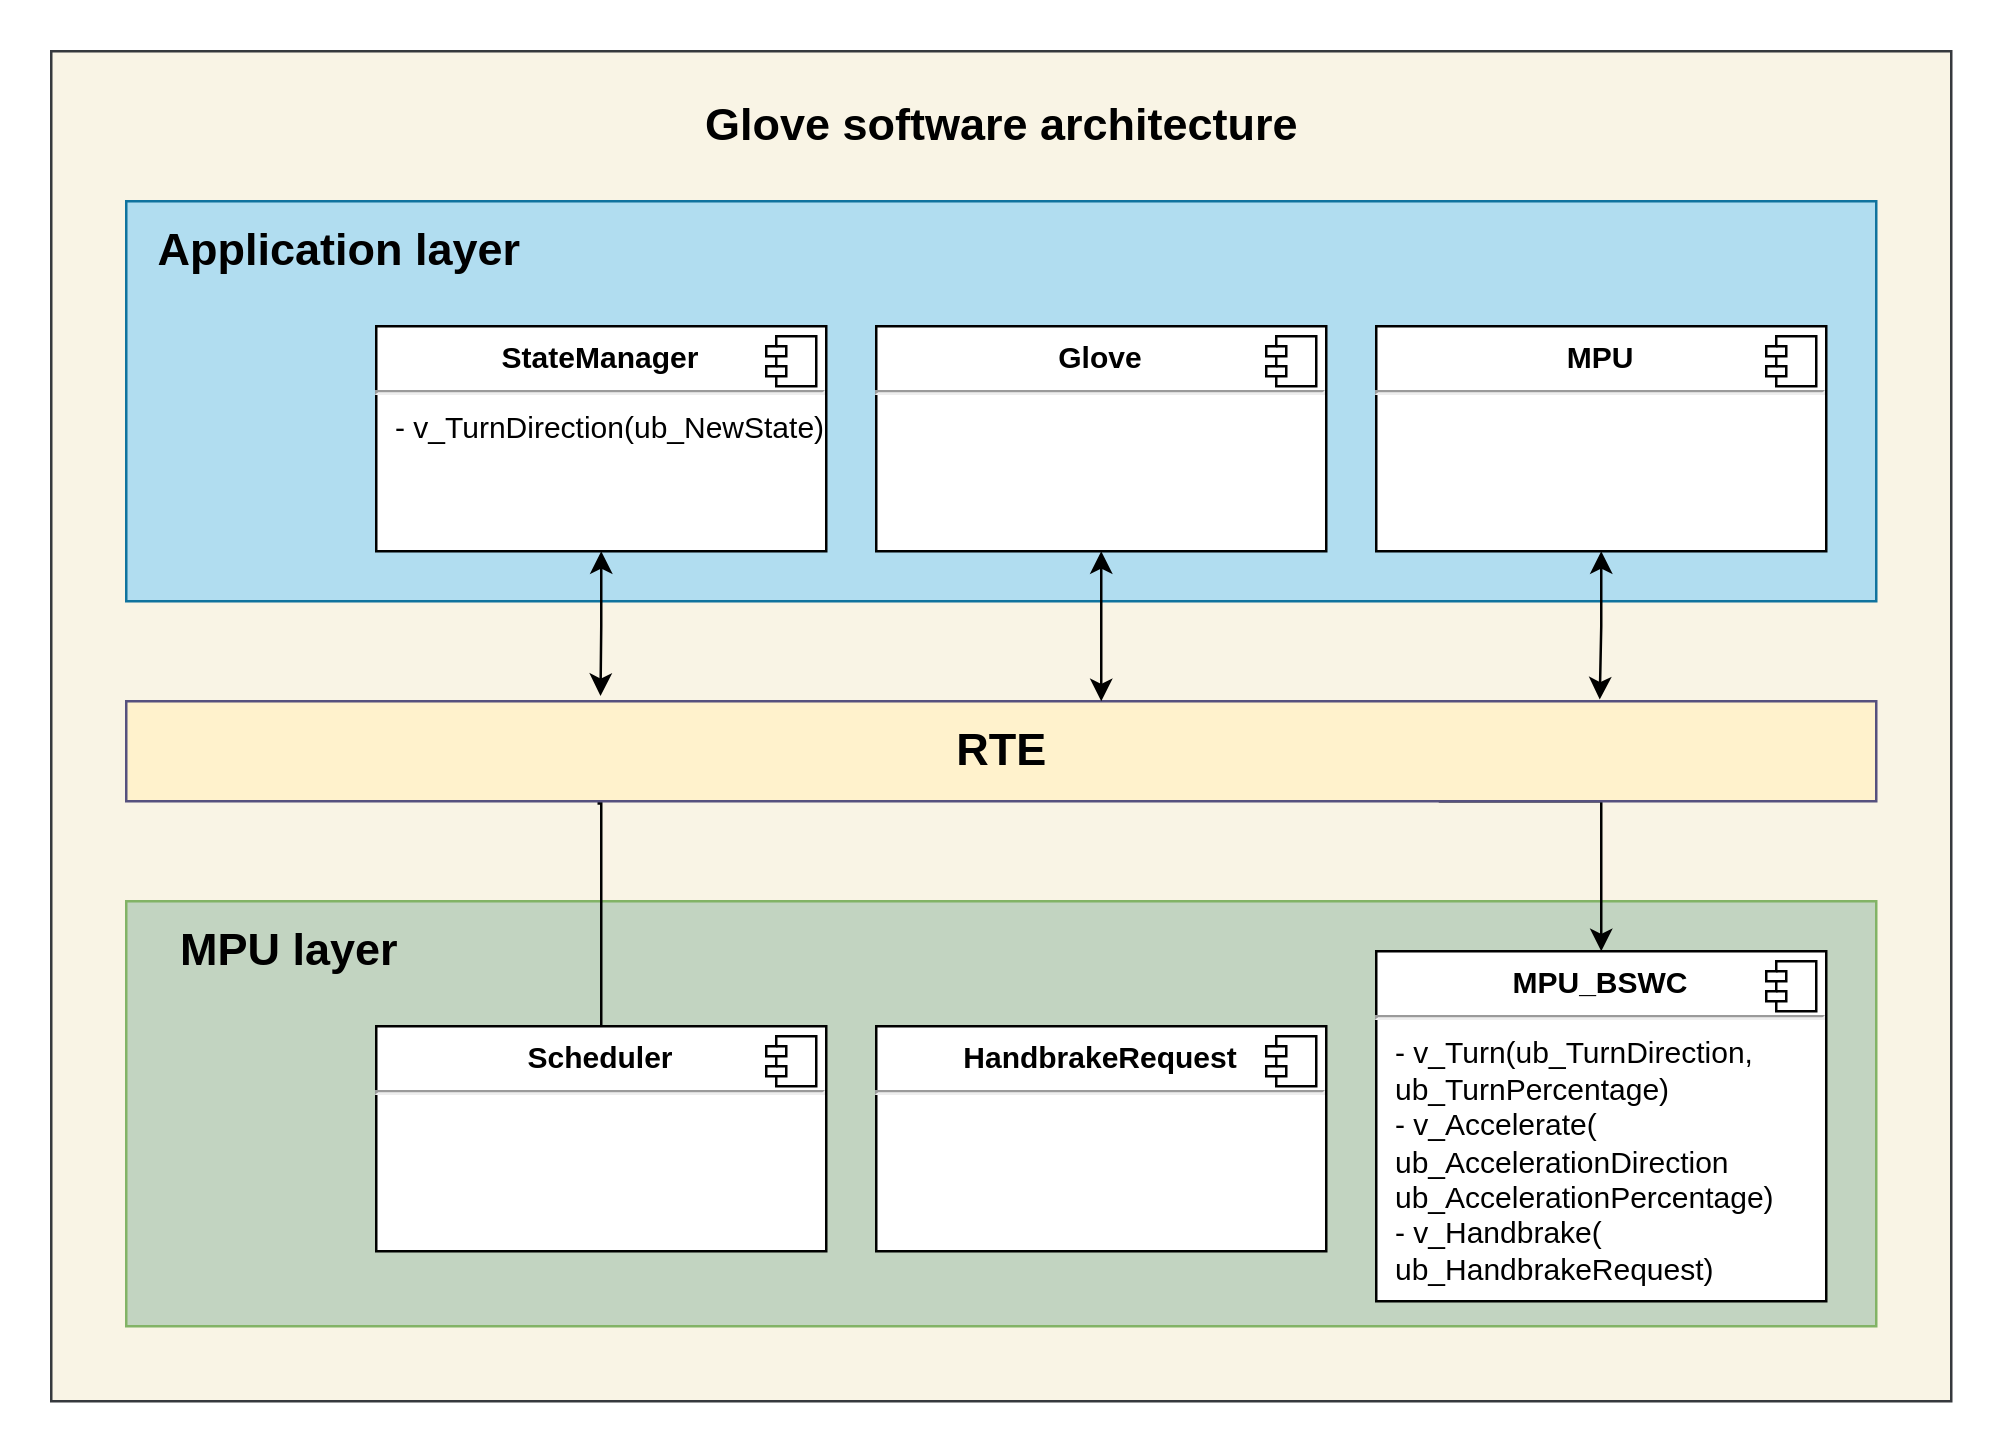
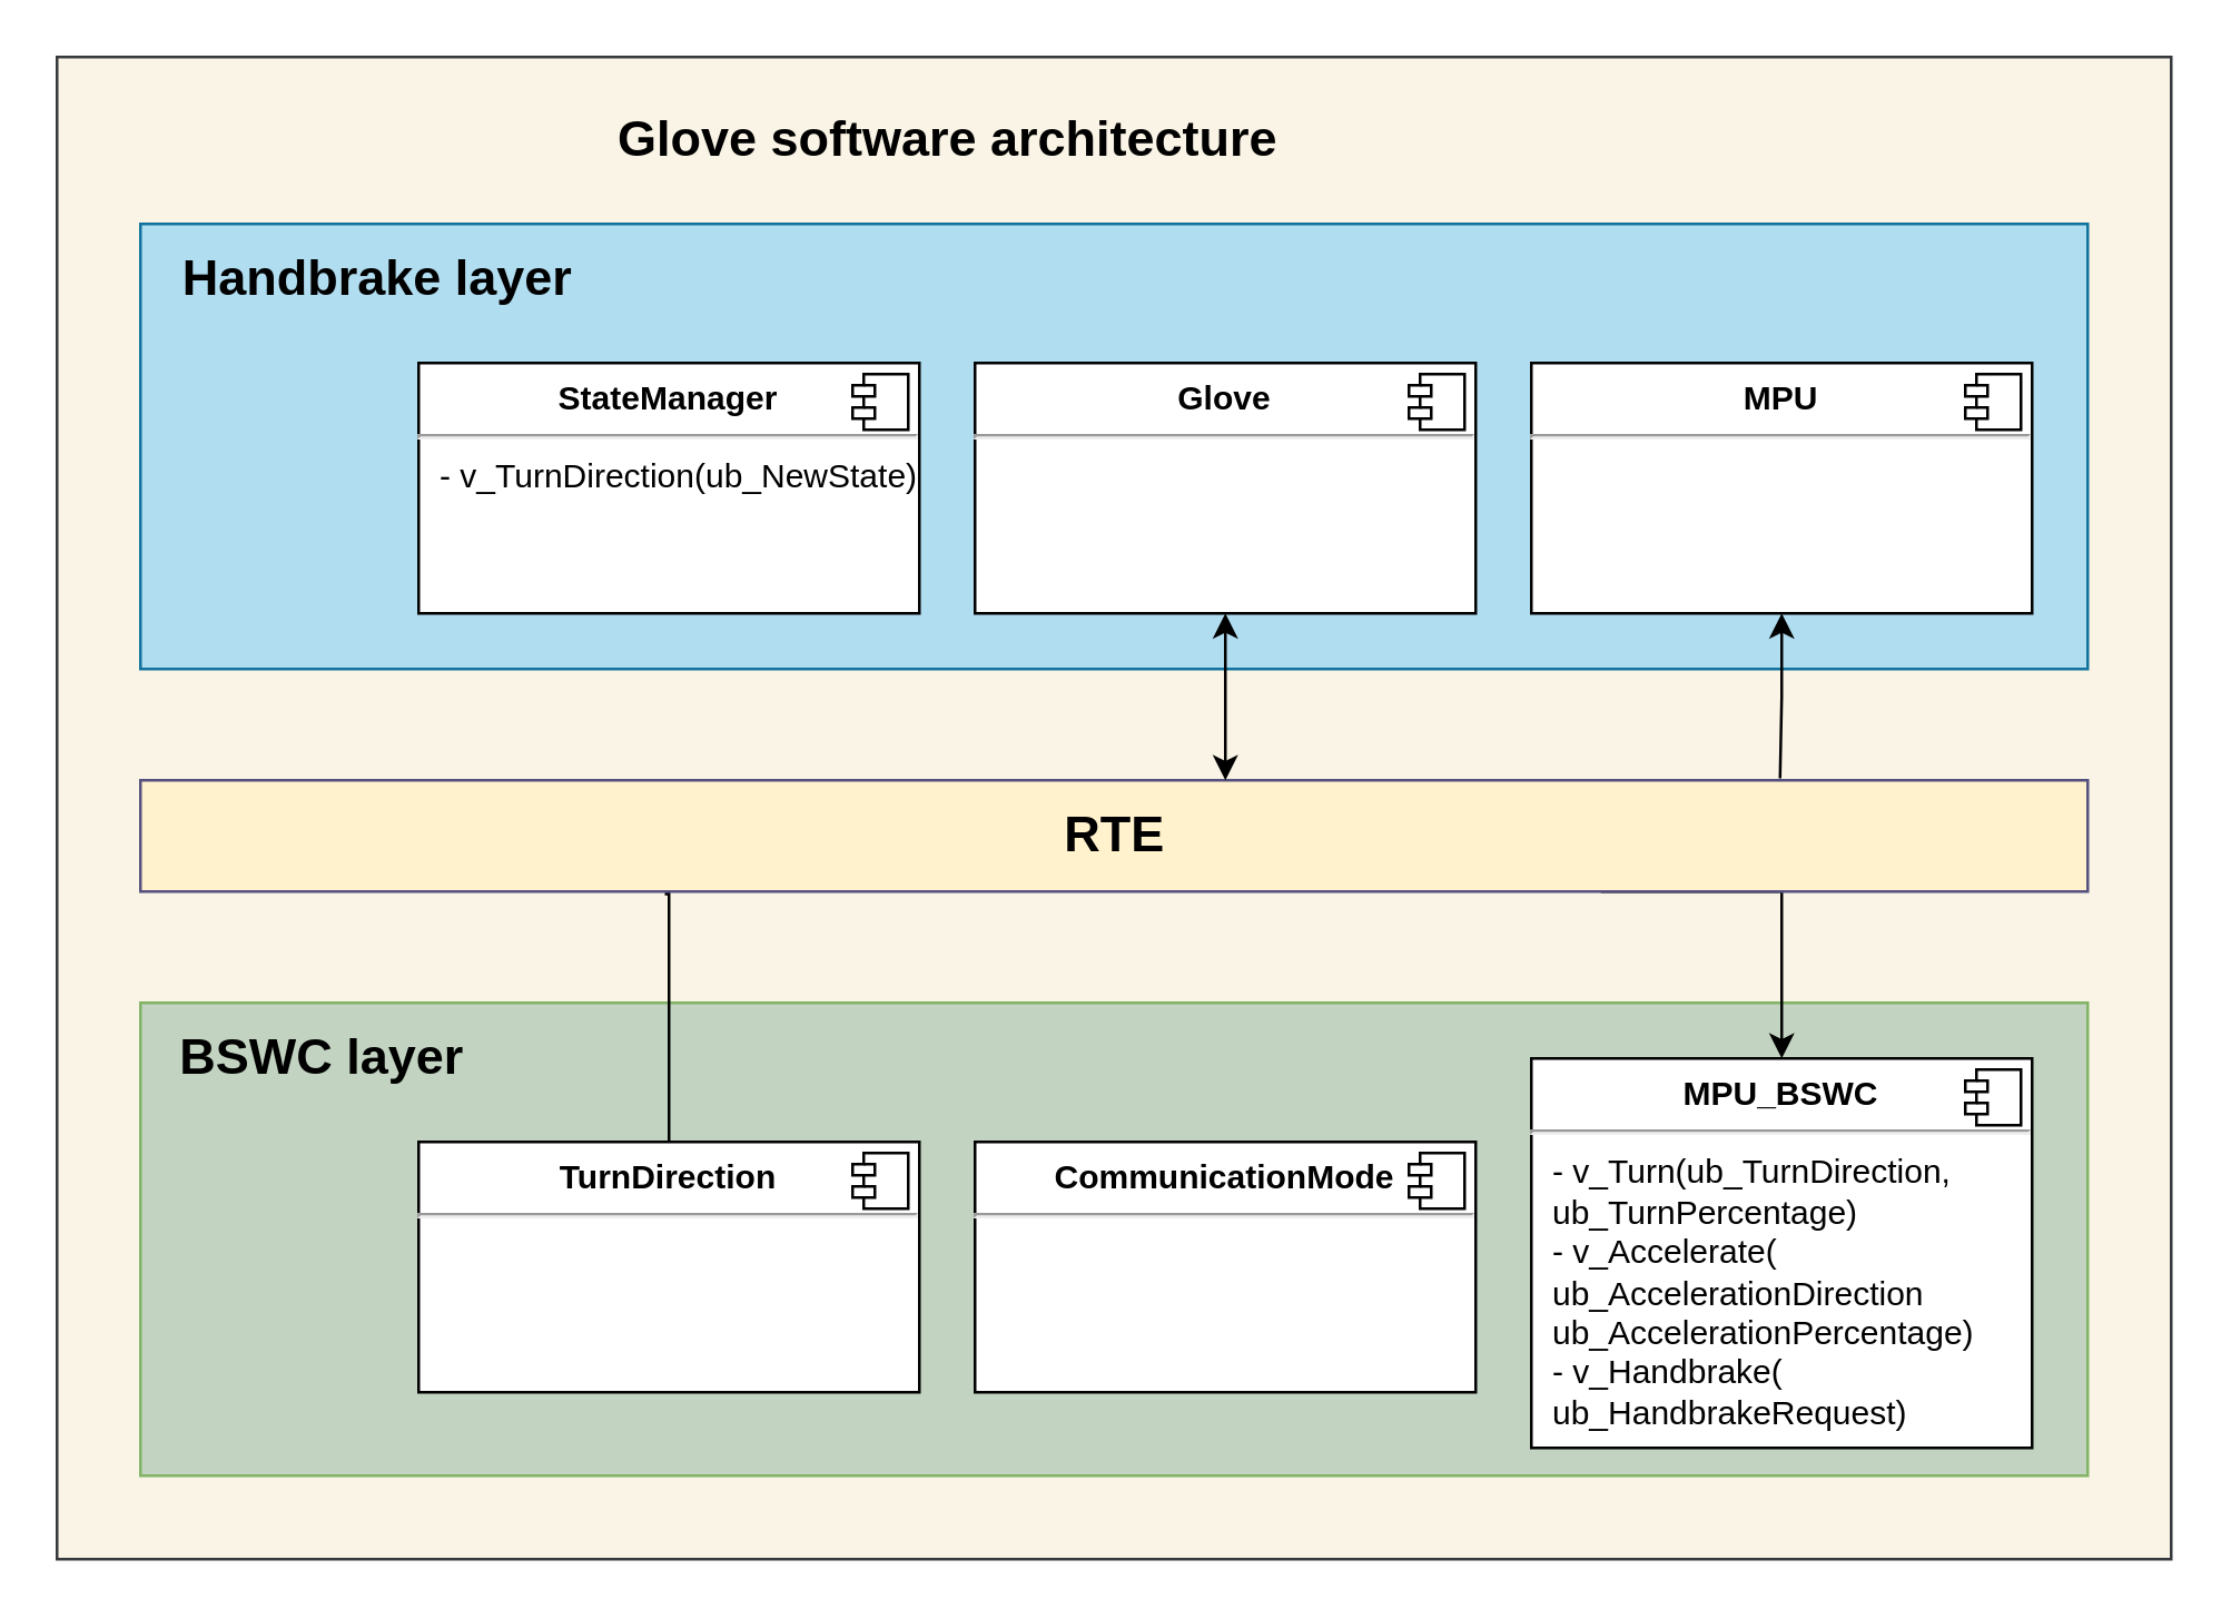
  <mxCell id="0" />
  <mxCell id="1" parent="0" />
  <mxCell id="2" value="" style="html=1;fontSize=18;fillColor=#F9F4E5;strokeColor=#36393d;" parent="1" vertex="1"><mxGeometry x="20" y="20" width="760" height="540" as="geometry" /></mxCell>
  <mxCell id="3" value="" style="html=1;fillColor=#C2D4C1;strokeColor=#82b366;" parent="1" vertex="1"><mxGeometry x="50" y="360" width="700" height="170" as="geometry" /></mxCell>
  <mxCell id="4" style="edgeStyle=orthogonalEdgeStyle;rounded=0;orthogonalLoop=1;jettySize=auto;html=1;exitX=0.75;exitY=1;exitDx=0;exitDy=0;fontSize=18;startArrow=none;startFill=0;" parent="1" source="6" target="17" edge="1"><mxGeometry relative="1" as="geometry"><Array as="points"><mxPoint x="640" y="320" /></Array></mxGeometry></mxCell>
  <mxCell id="5" style="edgeStyle=orthogonalEdgeStyle;rounded=0;orthogonalLoop=1;jettySize=auto;html=1;exitX=0.27;exitY=1.034;exitDx=0;exitDy=0;entryX=0.5;entryY=0;entryDx=0;entryDy=0;exitPerimeter=0;endArrow=none;" parent="1" source="6" target="23" edge="1"><mxGeometry relative="1" as="geometry"><Array as="points"><mxPoint x="239" y="320" /><mxPoint x="240" y="320" /></Array><mxPoint x="190" y="410" as="targetPoint" /></mxGeometry></mxCell>
  <mxCell id="6" value="&lt;font style=&quot;font-size: 18px;&quot;&gt;&lt;b&gt;RTE&lt;/b&gt;&lt;/font&gt;" style="html=1;fillColor=#fff2cc;strokeColor=#56517e;" parent="1" vertex="1"><mxGeometry x="50" y="280" width="700" height="40" as="geometry" /></mxCell>
  <mxCell id="7" value="" style="html=1;fillColor=#b1ddf0;strokeColor=#10739e;" parent="1" vertex="1"><mxGeometry x="50" y="80" width="700" height="160" as="geometry" /></mxCell>
  <mxCell id="8" style="edgeStyle=orthogonalEdgeStyle;rounded=0;orthogonalLoop=1;jettySize=auto;html=1;fontSize=18;startArrow=classic;startFill=1;" parent="1" edge="1"><mxGeometry relative="1" as="geometry"><mxPoint x="440" y="280" as="targetPoint" /><mxPoint x="440" y="220" as="sourcePoint" /></mxGeometry></mxCell>
- <mxCell id="9" style="edgeStyle=orthogonalEdgeStyle;rounded=0;orthogonalLoop=1;jettySize=auto;html=1;entryX=0.842;entryY=-0.017;entryDx=0;entryDy=0;entryPerimeter=0;fontSize=18;startArrow=classic;startFill=1;" parent="1" source="10" target="6" edge="1"><mxGeometry relative="1" as="geometry" /></mxCell>
+ <mxCell id="9" style="edgeStyle=orthogonalEdgeStyle;rounded=0;orthogonalLoop=1;jettySize=auto;html=1;entryX=0.842;entryY=-0.017;entryDx=0;entryDy=0;entryPerimeter=0;fontSize=18;startArrow=classic;startFill=1;endArrow=none;" parent="1" source="10" target="6" edge="1"><mxGeometry relative="1" as="geometry" /></mxCell>
  <mxCell id="10" value="&lt;p style=&quot;margin:0px;margin-top:6px;text-align:center;&quot;&gt;&lt;b&gt;MPU&lt;/b&gt;&lt;/p&gt;&lt;hr&gt;&lt;p style=&quot;margin:0px;margin-left:8px;&quot;&gt;&lt;br&gt;&lt;/p&gt;&lt;p style=&quot;margin:0px;margin-left:8px;&quot;&gt;&lt;br&gt;&lt;/p&gt;" style="align=left;overflow=fill;html=1;dropTarget=0;" parent="1" vertex="1"><mxGeometry x="550" y="130" width="180" height="90" as="geometry" /></mxCell>
  <mxCell id="11" value="" style="shape=component;jettyWidth=8;jettyHeight=4;" parent="10" vertex="1"><mxGeometry x="1" width="20" height="20" relative="1" as="geometry"><mxPoint x="-24" y="4" as="offset" /></mxGeometry></mxCell>
- <mxCell id="12" style="edgeStyle=orthogonalEdgeStyle;rounded=0;orthogonalLoop=1;jettySize=auto;html=1;fontSize=18;startArrow=classic;startFill=1;entryX=0.271;entryY=-0.052;entryDx=0;entryDy=0;entryPerimeter=0;" parent="1" source="13" target="6" edge="1"><mxGeometry relative="1" as="geometry"><Array as="points" /></mxGeometry></mxCell>
  <mxCell id="13" value="&lt;p style=&quot;margin:0px;margin-top:6px;text-align:center;&quot;&gt;&lt;b&gt;StateManager&lt;/b&gt;&lt;/p&gt;&lt;hr&gt;&lt;p style=&quot;margin:0px;margin-left:8px;&quot;&gt;- v_TurnDirection(ub_NewState)&lt;br&gt;&lt;br&gt;&lt;/p&gt;" style="align=left;overflow=fill;html=1;dropTarget=0;" parent="1" vertex="1"><mxGeometry x="150" y="130" width="180" height="90" as="geometry" /></mxCell>
  <mxCell id="14" value="" style="shape=component;jettyWidth=8;jettyHeight=4;" parent="13" vertex="1"><mxGeometry x="1" width="20" height="20" relative="1" as="geometry"><mxPoint x="-24" y="4" as="offset" /></mxGeometry></mxCell>
- <mxCell id="15" value="&lt;font style=&quot;font-size: 18px;&quot;&gt;&lt;b&gt;Application layer&lt;/b&gt;&lt;/font&gt;" style="text;html=1;align=center;verticalAlign=middle;resizable=0;points=[];autosize=1;strokeColor=none;fillColor=none;" parent="1" vertex="1"><mxGeometry x="50" y="80" width="170" height="40" as="geometry" /></mxCell>
- <mxCell id="16" value="&lt;font style=&quot;font-size: 18px;&quot;&gt;&lt;b&gt;MPU layer&lt;/b&gt;&lt;/font&gt;" style="text;html=1;align=center;verticalAlign=middle;resizable=0;points=[];autosize=1;strokeColor=none;fillColor=none;" parent="1" vertex="1"><mxGeometry x="50" y="360" width="130" height="40" as="geometry" /></mxCell>
+ <mxCell id="15" value="&lt;font style=&quot;font-size: 18px;&quot;&gt;&lt;b&gt;Handbrake layer&lt;/b&gt;&lt;/font&gt;" style="text;html=1;align=center;verticalAlign=middle;resizable=0;points=[];autosize=1;strokeColor=none;fillColor=none;" parent="1" vertex="1"><mxGeometry x="50" y="80" width="170" height="40" as="geometry" /></mxCell>
+ <mxCell id="16" value="&lt;font style=&quot;font-size: 18px;&quot;&gt;&lt;b&gt;BSWC layer&lt;/b&gt;&lt;/font&gt;" style="text;html=1;align=center;verticalAlign=middle;resizable=0;points=[];autosize=1;strokeColor=none;fillColor=none;" parent="1" vertex="1"><mxGeometry x="50" y="360" width="130" height="40" as="geometry" /></mxCell>
  <mxCell id="17" value="&lt;p style=&quot;margin:0px;margin-top:6px;text-align:center;&quot;&gt;&lt;b&gt;MPU_BSWC&lt;/b&gt;&lt;/p&gt;&lt;hr&gt;&lt;p style=&quot;margin:0px;margin-left:8px;&quot;&gt;- v_Turn(ub_TurnDirection,&lt;/p&gt;&lt;p style=&quot;margin:0px;margin-left:8px;&quot;&gt;&lt;span style=&quot;background-color: initial;&quot;&gt;ub_TurnPercentage)&lt;/span&gt;&lt;/p&gt;&lt;p style=&quot;margin:0px;margin-left:8px;&quot;&gt;&lt;span style=&quot;background-color: initial;&quot;&gt;- v_Accelerate(&lt;/span&gt;&lt;/p&gt;&lt;p style=&quot;margin:0px;margin-left:8px;&quot;&gt;&lt;span style=&quot;background-color: initial;&quot;&gt;ub_AccelerationDirection&lt;/span&gt;&lt;/p&gt;&lt;p style=&quot;margin:0px;margin-left:8px;&quot;&gt;&lt;span style=&quot;background-color: initial;&quot;&gt;ub_AccelerationPercentage)&lt;/span&gt;&lt;/p&gt;&lt;p style=&quot;margin:0px;margin-left:8px;&quot;&gt;- v_Handbrake(&lt;/p&gt;&lt;p style=&quot;margin:0px;margin-left:8px;&quot;&gt;ub_HandbrakeRequest)&lt;/p&gt;" style="align=left;overflow=fill;html=1;dropTarget=0;" parent="1" vertex="1"><mxGeometry x="550" y="380" width="180" height="140" as="geometry" /></mxCell>
  <mxCell id="18" value="" style="shape=component;jettyWidth=8;jettyHeight=4;" parent="17" vertex="1"><mxGeometry x="1" width="20" height="20" relative="1" as="geometry"><mxPoint x="-24" y="4" as="offset" /></mxGeometry></mxCell>
  <mxCell id="19" value="&lt;p style=&quot;margin:0px;margin-top:6px;text-align:center;&quot;&gt;&lt;b&gt;Glove&lt;/b&gt;&lt;/p&gt;&lt;hr&gt;&lt;p style=&quot;margin:0px;margin-left:8px;&quot;&gt;&lt;br&gt;&lt;br&gt;&lt;/p&gt;" style="align=left;overflow=fill;html=1;dropTarget=0;" parent="1" vertex="1"><mxGeometry x="350" y="130" width="180" height="90" as="geometry" /></mxCell>
  <mxCell id="20" value="" style="shape=component;jettyWidth=8;jettyHeight=4;" parent="19" vertex="1"><mxGeometry x="1" width="20" height="20" relative="1" as="geometry"><mxPoint x="-24" y="4" as="offset" /></mxGeometry></mxCell>
- <mxCell id="21" value="&lt;p style=&quot;margin:0px;margin-top:6px;text-align:center;&quot;&gt;&lt;b&gt;HandbrakeRequest&lt;/b&gt;&lt;/p&gt;&lt;hr&gt;&lt;p style=&quot;margin:0px;margin-left:8px;&quot;&gt;&lt;br&gt;&lt;br&gt;&lt;/p&gt;" style="align=left;overflow=fill;html=1;dropTarget=0;" parent="1" vertex="1"><mxGeometry x="350" y="410" width="180" height="90" as="geometry" /></mxCell>
+ <mxCell id="21" value="&lt;p style=&quot;margin:0px;margin-top:6px;text-align:center;&quot;&gt;&lt;b&gt;CommunicationMode&lt;/b&gt;&lt;/p&gt;&lt;hr&gt;&lt;p style=&quot;margin:0px;margin-left:8px;&quot;&gt;&lt;br&gt;&lt;br&gt;&lt;/p&gt;" style="align=left;overflow=fill;html=1;dropTarget=0;" parent="1" vertex="1"><mxGeometry x="350" y="410" width="180" height="90" as="geometry" /></mxCell>
  <mxCell id="22" value="" style="shape=component;jettyWidth=8;jettyHeight=4;" parent="21" vertex="1"><mxGeometry x="1" width="20" height="20" relative="1" as="geometry"><mxPoint x="-24" y="4" as="offset" /></mxGeometry></mxCell>
- <mxCell id="23" value="&lt;p style=&quot;margin:0px;margin-top:6px;text-align:center;&quot;&gt;&lt;b&gt;Scheduler&lt;/b&gt;&lt;/p&gt;&lt;hr&gt;&lt;p style=&quot;margin:0px;margin-left:8px;&quot;&gt;&lt;br&gt;&lt;br&gt;&lt;/p&gt;" style="align=left;overflow=fill;html=1;dropTarget=0;" parent="1" vertex="1"><mxGeometry x="150" y="410" width="180" height="90" as="geometry" /></mxCell>
+ <mxCell id="23" value="&lt;p style=&quot;margin:0px;margin-top:6px;text-align:center;&quot;&gt;&lt;b&gt;TurnDirection&lt;/b&gt;&lt;/p&gt;&lt;hr&gt;&lt;p style=&quot;margin:0px;margin-left:8px;&quot;&gt;&lt;br&gt;&lt;br&gt;&lt;/p&gt;" style="align=left;overflow=fill;html=1;dropTarget=0;" parent="1" vertex="1"><mxGeometry x="150" y="410" width="180" height="90" as="geometry" /></mxCell>
  <mxCell id="24" value="" style="shape=component;jettyWidth=8;jettyHeight=4;" parent="23" vertex="1"><mxGeometry x="1" width="20" height="20" relative="1" as="geometry"><mxPoint x="-24" y="4" as="offset" /></mxGeometry></mxCell>
  <mxCell id="25" style="edgeStyle=orthogonalEdgeStyle;rounded=0;orthogonalLoop=1;jettySize=auto;html=1;exitX=0.5;exitY=1;exitDx=0;exitDy=0;" parent="1" source="2" target="2" edge="1"><mxGeometry relative="1" as="geometry" /></mxCell>
- <mxCell id="26" value="&lt;font style=&quot;font-size: 18px;&quot;&gt;&lt;b&gt;Glove software architecture&lt;/b&gt;&lt;/font&gt;" style="text;html=1;align=center;verticalAlign=middle;resizable=0;points=[];autosize=1;strokeColor=none;fillColor=none;" parent="1" vertex="1"><mxGeometry x="270" y="30" width="260" height="40" as="geometry" /></mxCell>
+ <mxCell id="26" value="&lt;font style=&quot;font-size: 18px;&quot;&gt;&lt;b&gt;Glove software architecture&lt;/b&gt;&lt;/font&gt;" style="text;html=1;align=center;verticalAlign=middle;resizable=0;points=[];autosize=1;strokeColor=none;fillColor=none;" parent="1" vertex="1"><mxGeometry x="210" y="30" width="260" height="40" as="geometry" /></mxCell>
